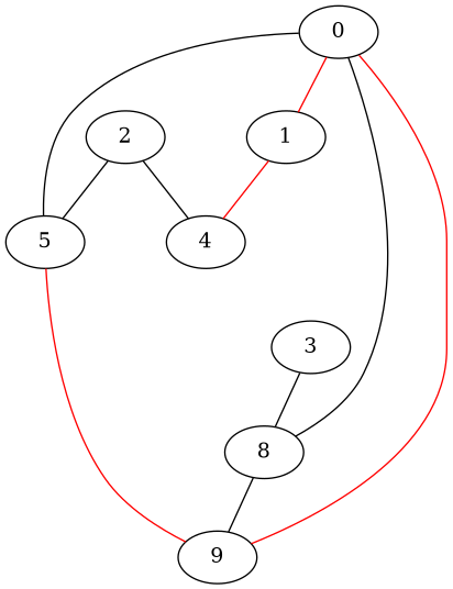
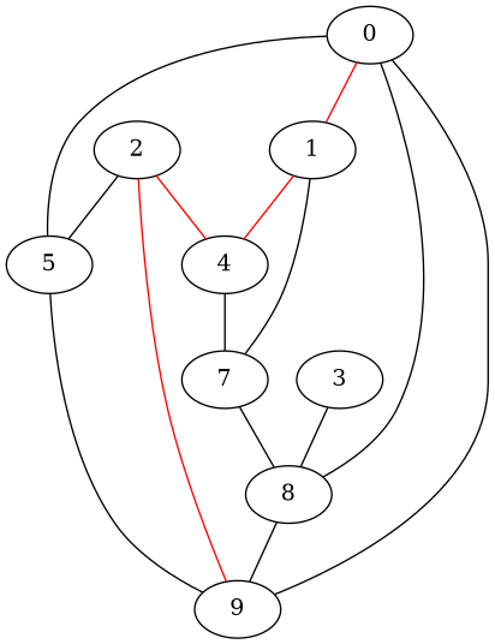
  graph {
    0
    1
    5
    8
    9
    4
+   7
    2
    3
    0 -- 1 [color=red]
    0 -- 5
    0 -- 8
-   0 -- 9 [color=red]
+   0 -- 9
    1 -- 4 [color=red]
-   5 -- 9 [color=red]
+   1 -- 7
+   5 -- 9
    8 -- 9 [color=black]
+   4 -- 7
+   7 -- 8
    2 -- 5
-   2 -- 4
+   2 -- 9 [color=red]
+   2 -- 4 [color=red]
    3 -- 8 [color=black]
  }
